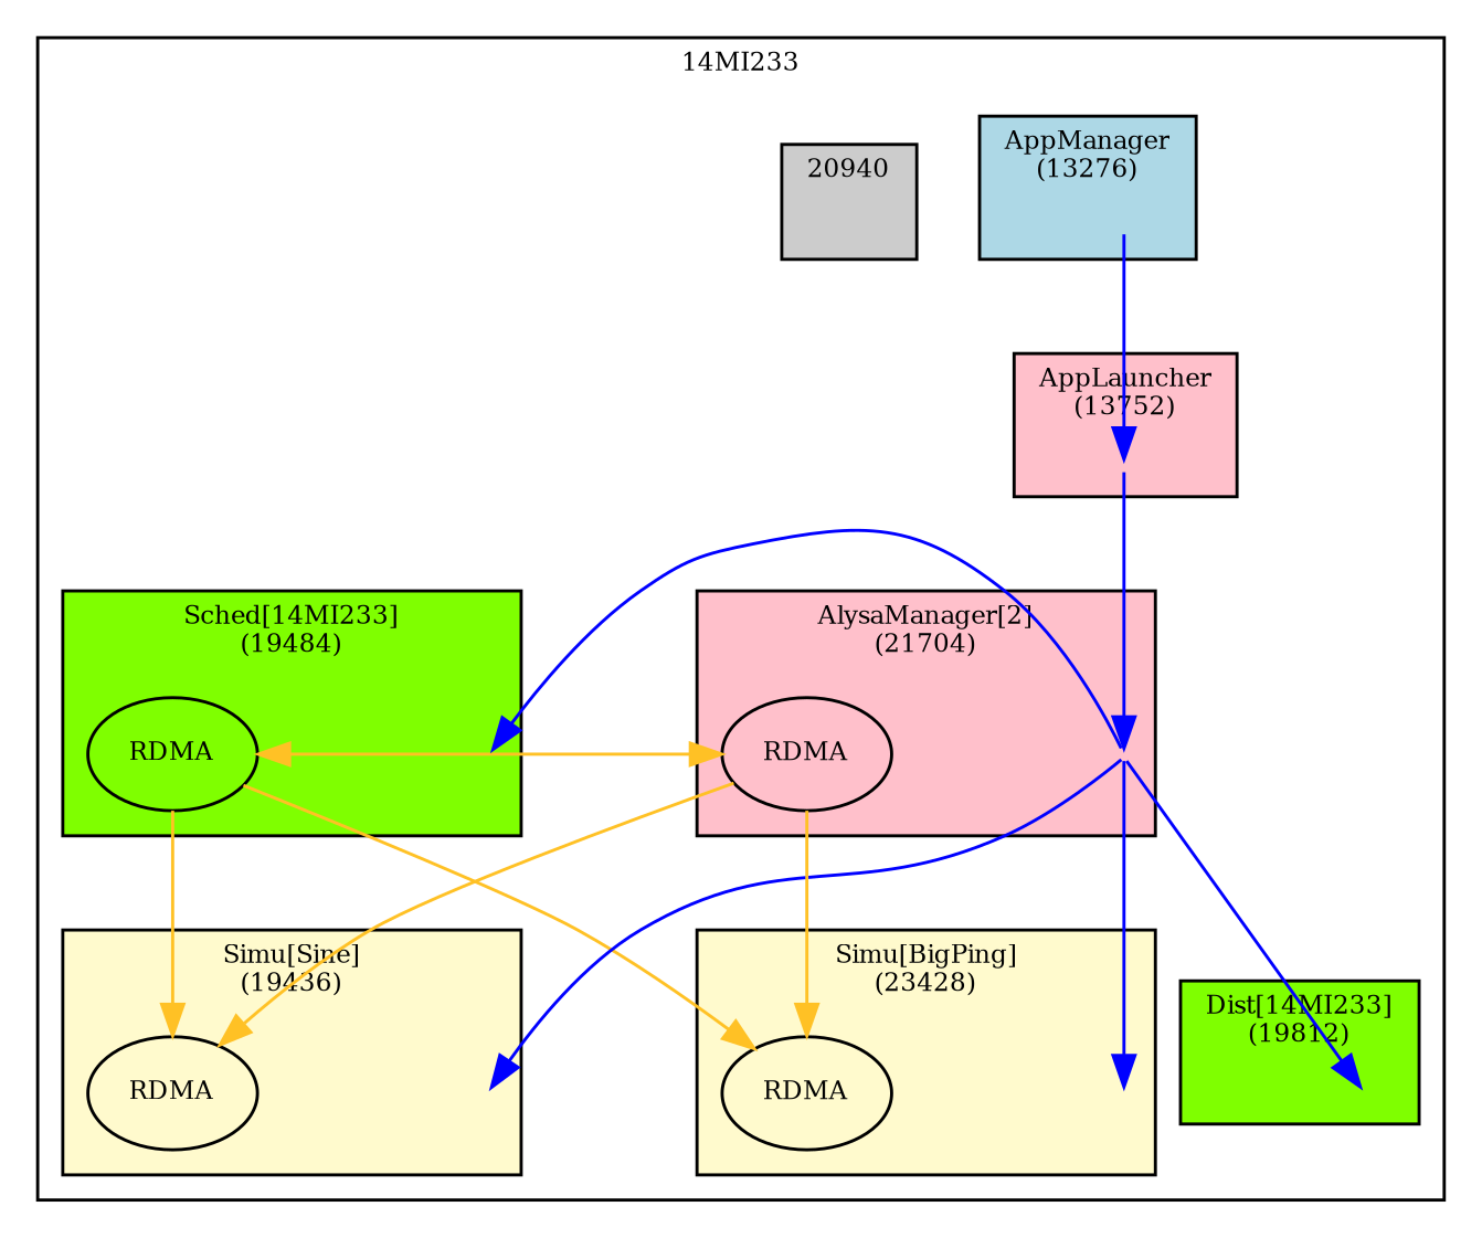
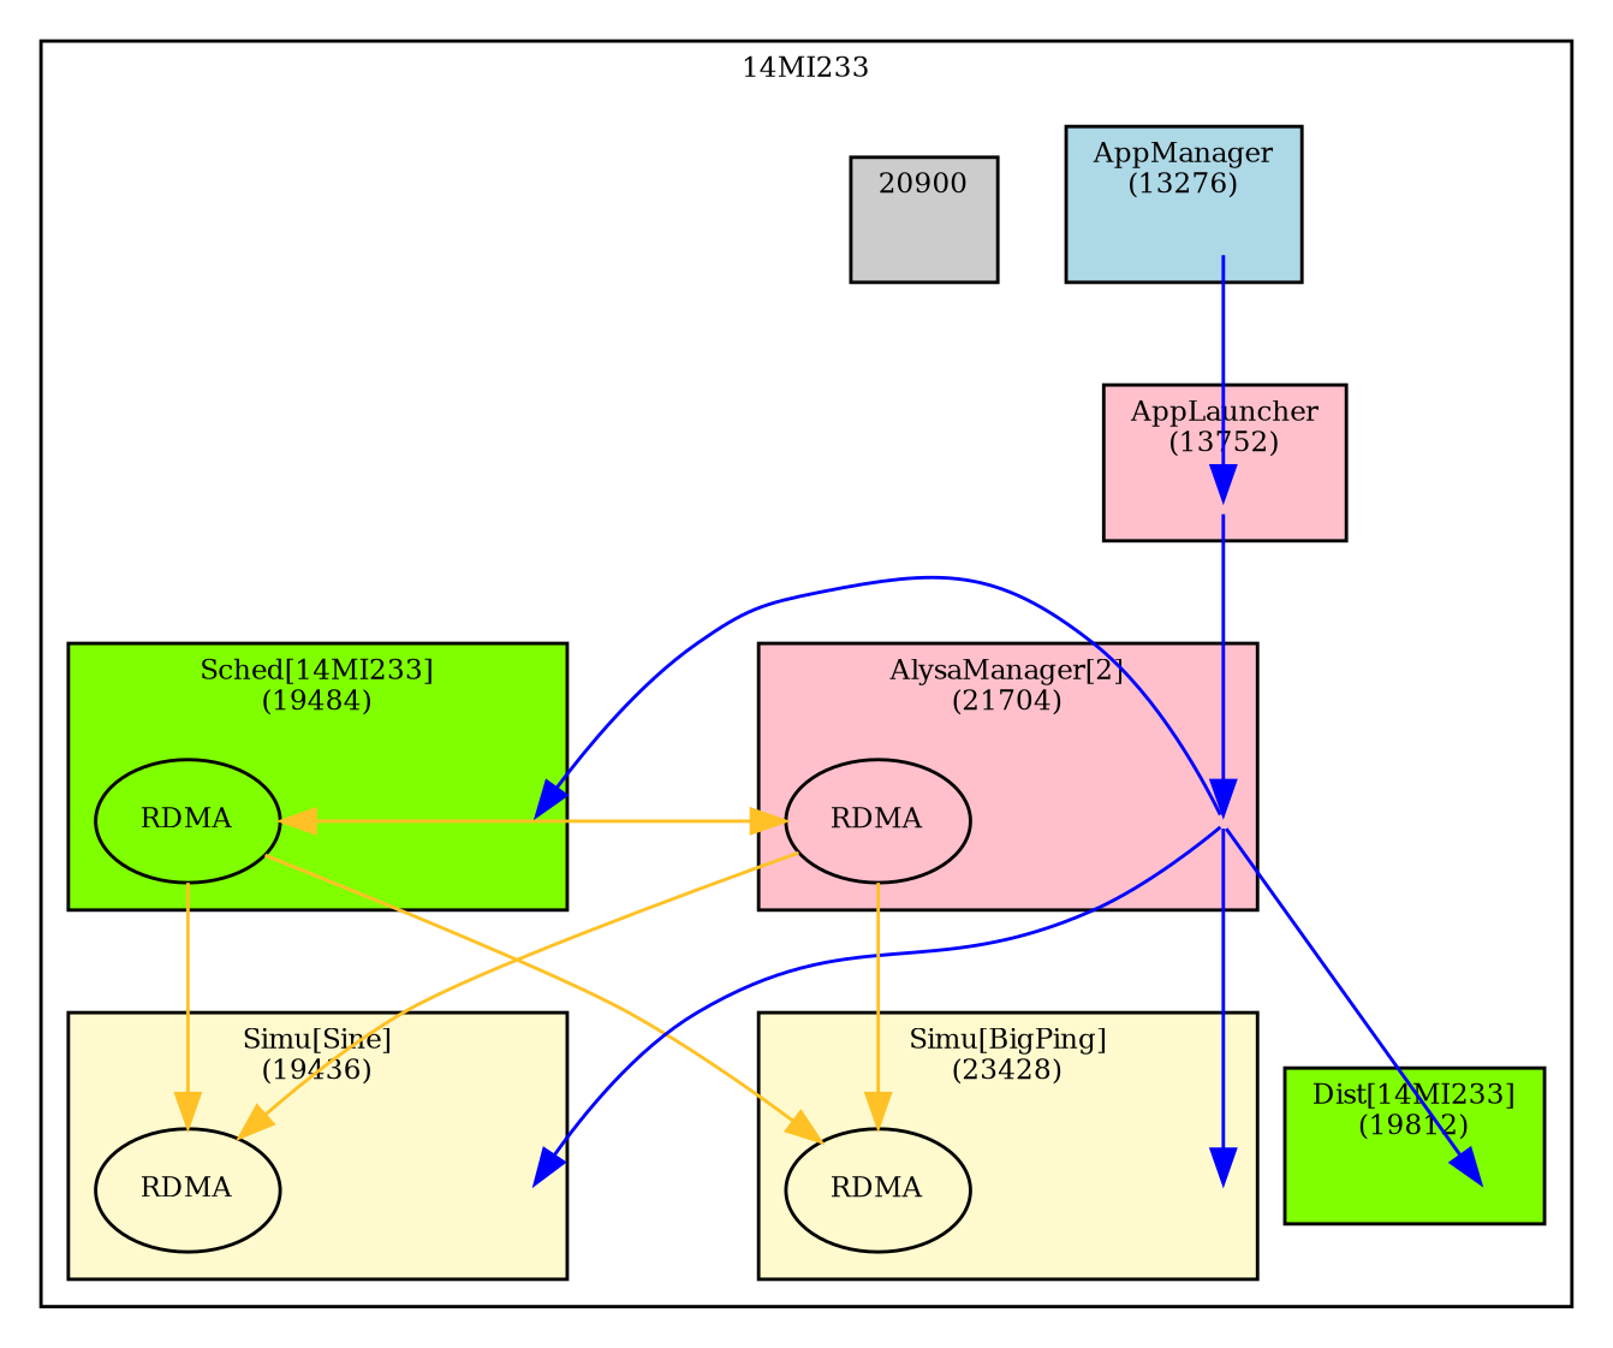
  digraph {
    compound=true
    fontsize=8
    nodesep=1
    ranksep=1
    node [fontsize=8 shape=point style=invis]
    edge [color=blue]
    n1 [label="AppManager\n(13276)"]
    n2 [label="AppLauncher\n(13752)"]
    n3 [label="Simu[Sine]\n(19436)"]
    n4 [label=RDMA shape="" style=""]
    n5 [label="Sched[14MI233]\n(19484)"]
    n6 [label=RDMA shape="" style=""]
    n7 [label="Dist[14MI233]\n(19812)"]
    n8 [label=20900]
    n9 [label="AlysaManager[2]\n(21704)"]
    n10 [label=RDMA shape="" style=""]
    n11 [label="Simu[BigPing]\n(23428)"]
    n12 [label=RDMA shape="" style=""]
    subgraph cluster_1 {
      label="14MI233"
      subgraph cluster_2 {
        bgcolor=lightblue
        label="AppManager\n(13276)"
        n1
      }
      subgraph cluster_3 {
        bgcolor=pink
        label="AppLauncher\n(13752)"
        n2
      }
      subgraph cluster_4 {
        bgcolor=lemonchiffon
        label="Simu[Sine]\n(19436)"
        n3
        n4
      }
      subgraph cluster_5 {
        bgcolor=chartreuse
        label="Sched[14MI233]\n(19484)"
        n5
        n6
      }
      subgraph cluster_6 {
        bgcolor=chartreuse
        label="Dist[14MI233]\n(19812)"
        n7
      }
      subgraph cluster_7 {
        bgcolor=grey80
-       label=20940
+       label=20900
        n8
      }
      subgraph cluster_8 {
        bgcolor=pink
        label="AlysaManager[2]\n(21704)"
        n9
        n10
      }
      subgraph cluster_9 {
        bgcolor=lemonchiffon
        label="Simu[BigPing]\n(23428)"
        n11
        n12
      }
    }
    n1 -> n2
    n2 -> n9
    n6 -> n4 [color=goldenrod1]
    n6 -> n10 [color=goldenrod1 dir=both]
    n6 -> n12 [color=goldenrod1]
    n9 -> n3
    n9 -> n5
    n9 -> n7
    n9 -> n11
    n10 -> n4 [color=goldenrod1]
    n10 -> n12 [color=goldenrod1]
  }
